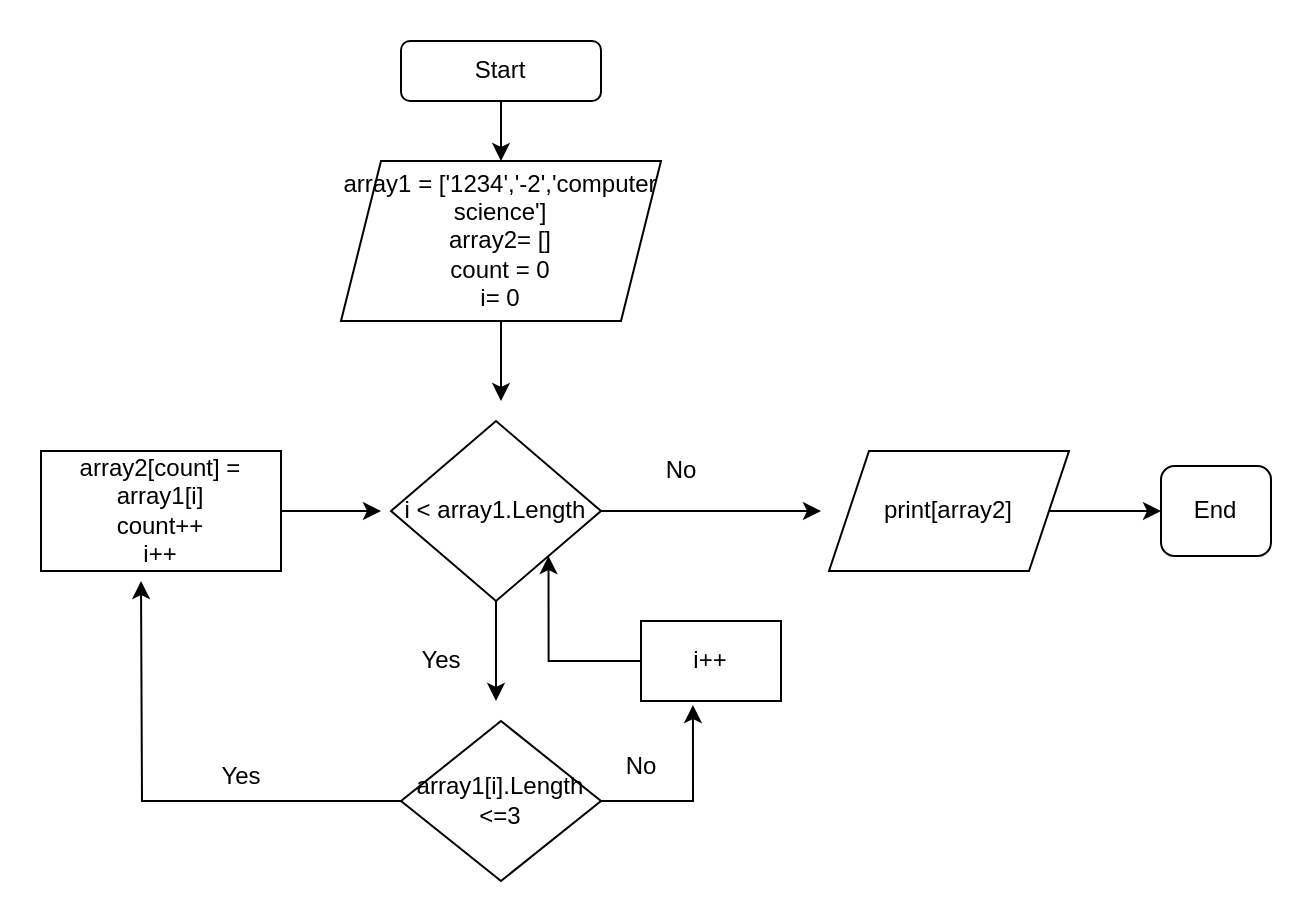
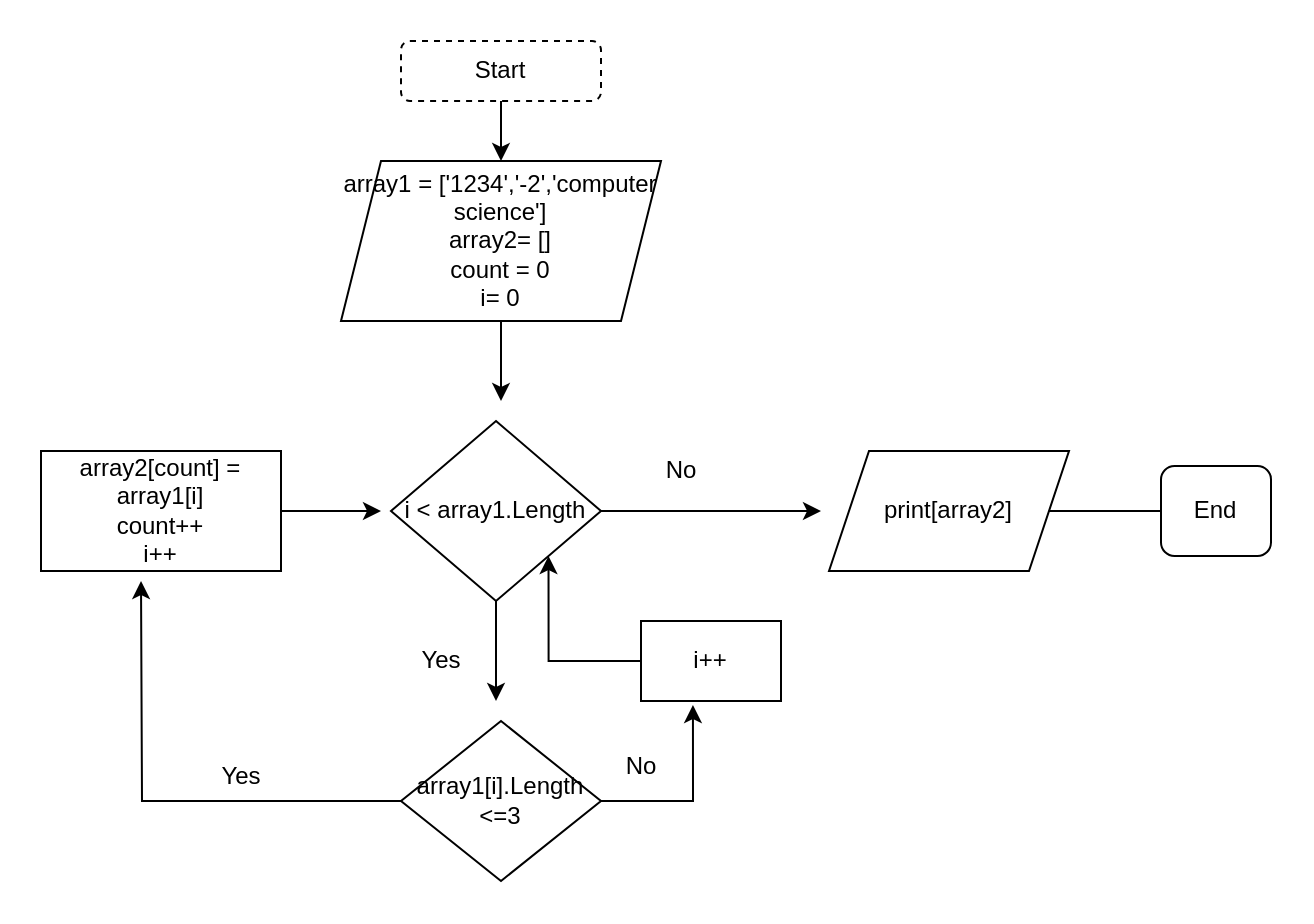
  <mxCell id="0" />
  <mxCell id="1" parent="0" />
  <mxCell id="2" style="edgeStyle=orthogonalEdgeStyle;rounded=0;orthogonalLoop=1;jettySize=auto;html=1;" parent="1" source="3" edge="1"><mxGeometry relative="1" as="geometry"><mxPoint x="250" y="80" as="targetPoint" /></mxGeometry></mxCell>
- <mxCell id="3" value="Start" style="rounded=1;whiteSpace=wrap;html=1;" parent="1" vertex="1"><mxGeometry x="200" y="20" width="100" height="30" as="geometry" /></mxCell>
+ <mxCell id="3" value="Start" style="rounded=1;whiteSpace=wrap;html=1;dashed=1;" parent="1" vertex="1"><mxGeometry x="200" y="20" width="100" height="30" as="geometry" /></mxCell>
  <mxCell id="4" style="edgeStyle=orthogonalEdgeStyle;rounded=0;orthogonalLoop=1;jettySize=auto;html=1;" parent="1" source="5" edge="1"><mxGeometry relative="1" as="geometry"><mxPoint x="250" y="200" as="targetPoint" /></mxGeometry></mxCell>
  <mxCell id="5" value="array1 = ['1234','-2','computer science']&lt;br&gt;array2= []&lt;br&gt;count = 0&lt;br&gt;i= 0" style="shape=parallelogram;perimeter=parallelogramPerimeter;whiteSpace=wrap;html=1;fixedSize=1;" parent="1" vertex="1"><mxGeometry x="170" y="80" width="160" height="80" as="geometry" /></mxCell>
  <mxCell id="6" style="edgeStyle=orthogonalEdgeStyle;rounded=0;orthogonalLoop=1;jettySize=auto;html=1;" parent="1" source="8" edge="1"><mxGeometry relative="1" as="geometry"><mxPoint x="410" y="255" as="targetPoint" /></mxGeometry></mxCell>
  <mxCell id="7" style="edgeStyle=orthogonalEdgeStyle;rounded=0;orthogonalLoop=1;jettySize=auto;html=1;" edge="1" parent="1" source="8"><mxGeometry relative="1" as="geometry"><mxPoint x="247.5" y="350" as="targetPoint" /></mxGeometry></mxCell>
  <mxCell id="8" value="i &amp;lt; array1.Length" style="rhombus;whiteSpace=wrap;html=1;" parent="1" vertex="1"><mxGeometry x="195" y="210" width="105" height="90" as="geometry" /></mxCell>
  <mxCell id="9" style="edgeStyle=orthogonalEdgeStyle;rounded=0;orthogonalLoop=1;jettySize=auto;html=1;" parent="1" source="11" edge="1"><mxGeometry relative="1" as="geometry"><mxPoint x="70" y="290" as="targetPoint" /></mxGeometry></mxCell>
  <mxCell id="10" style="edgeStyle=orthogonalEdgeStyle;rounded=0;orthogonalLoop=1;jettySize=auto;html=1;entryX=0.371;entryY=1.05;entryDx=0;entryDy=0;entryPerimeter=0;" edge="1" parent="1" source="11" target="21"><mxGeometry relative="1" as="geometry" /></mxCell>
  <mxCell id="11" value="array1[i].Length &amp;lt;=3" style="rhombus;whiteSpace=wrap;html=1;" parent="1" vertex="1"><mxGeometry x="200" y="360" width="100" height="80" as="geometry" /></mxCell>
  <mxCell id="12" style="edgeStyle=orthogonalEdgeStyle;rounded=0;orthogonalLoop=1;jettySize=auto;html=1;" parent="1" source="13" edge="1"><mxGeometry relative="1" as="geometry"><mxPoint x="190" y="255" as="targetPoint" /></mxGeometry></mxCell>
  <mxCell id="13" value="array2[count] = array1[i]&lt;br&gt;count++&lt;br&gt;i++" style="rounded=0;whiteSpace=wrap;html=1;" parent="1" vertex="1"><mxGeometry x="20" y="225" width="120" height="60" as="geometry" /></mxCell>
  <mxCell id="14" value="End" style="rounded=1;whiteSpace=wrap;html=1;" parent="1" vertex="1"><mxGeometry x="580" y="232.5" width="55" height="45" as="geometry" /></mxCell>
  <mxCell id="15" value="No" style="text;html=1;align=center;verticalAlign=middle;resizable=0;points=[];autosize=1;strokeColor=none;fillColor=none;" parent="1" vertex="1"><mxGeometry x="320" y="220" width="40" height="30" as="geometry" /></mxCell>
  <mxCell id="16" value="Yes" style="text;html=1;align=center;verticalAlign=middle;resizable=0;points=[];autosize=1;strokeColor=none;fillColor=none;" parent="1" vertex="1"><mxGeometry x="200" y="315" width="40" height="30" as="geometry" /></mxCell>
  <mxCell id="17" value="Yes" style="text;html=1;align=center;verticalAlign=middle;resizable=0;points=[];autosize=1;strokeColor=none;fillColor=none;" parent="1" vertex="1"><mxGeometry x="100" y="373" width="40" height="30" as="geometry" /></mxCell>
- <mxCell id="18" style="edgeStyle=orthogonalEdgeStyle;rounded=0;orthogonalLoop=1;jettySize=auto;html=1;entryX=0;entryY=0.5;entryDx=0;entryDy=0;" edge="1" parent="1" source="19" target="14"><mxGeometry relative="1" as="geometry" /></mxCell>
+ <mxCell id="18" style="edgeStyle=orthogonalEdgeStyle;rounded=0;orthogonalLoop=1;jettySize=auto;html=1;entryX=0;entryY=0.5;entryDx=0;entryDy=0;endArrow=none;" edge="1" parent="1" source="19" target="14"><mxGeometry relative="1" as="geometry" /></mxCell>
  <mxCell id="19" value="print[array2]" style="shape=parallelogram;perimeter=parallelogramPerimeter;whiteSpace=wrap;html=1;fixedSize=1;" vertex="1" parent="1"><mxGeometry x="414" y="225" width="120" height="60" as="geometry" /></mxCell>
  <mxCell id="20" style="edgeStyle=orthogonalEdgeStyle;rounded=0;orthogonalLoop=1;jettySize=auto;html=1;entryX=1;entryY=1;entryDx=0;entryDy=0;" edge="1" parent="1" source="21" target="8"><mxGeometry relative="1" as="geometry" /></mxCell>
  <mxCell id="21" value="i++" style="rounded=0;whiteSpace=wrap;html=1;" vertex="1" parent="1"><mxGeometry x="320" y="310" width="70" height="40" as="geometry" /></mxCell>
  <mxCell id="22" value="No" style="text;html=1;align=center;verticalAlign=middle;resizable=0;points=[];autosize=1;strokeColor=none;fillColor=none;" vertex="1" parent="1"><mxGeometry x="300" y="368" width="40" height="30" as="geometry" /></mxCell>
